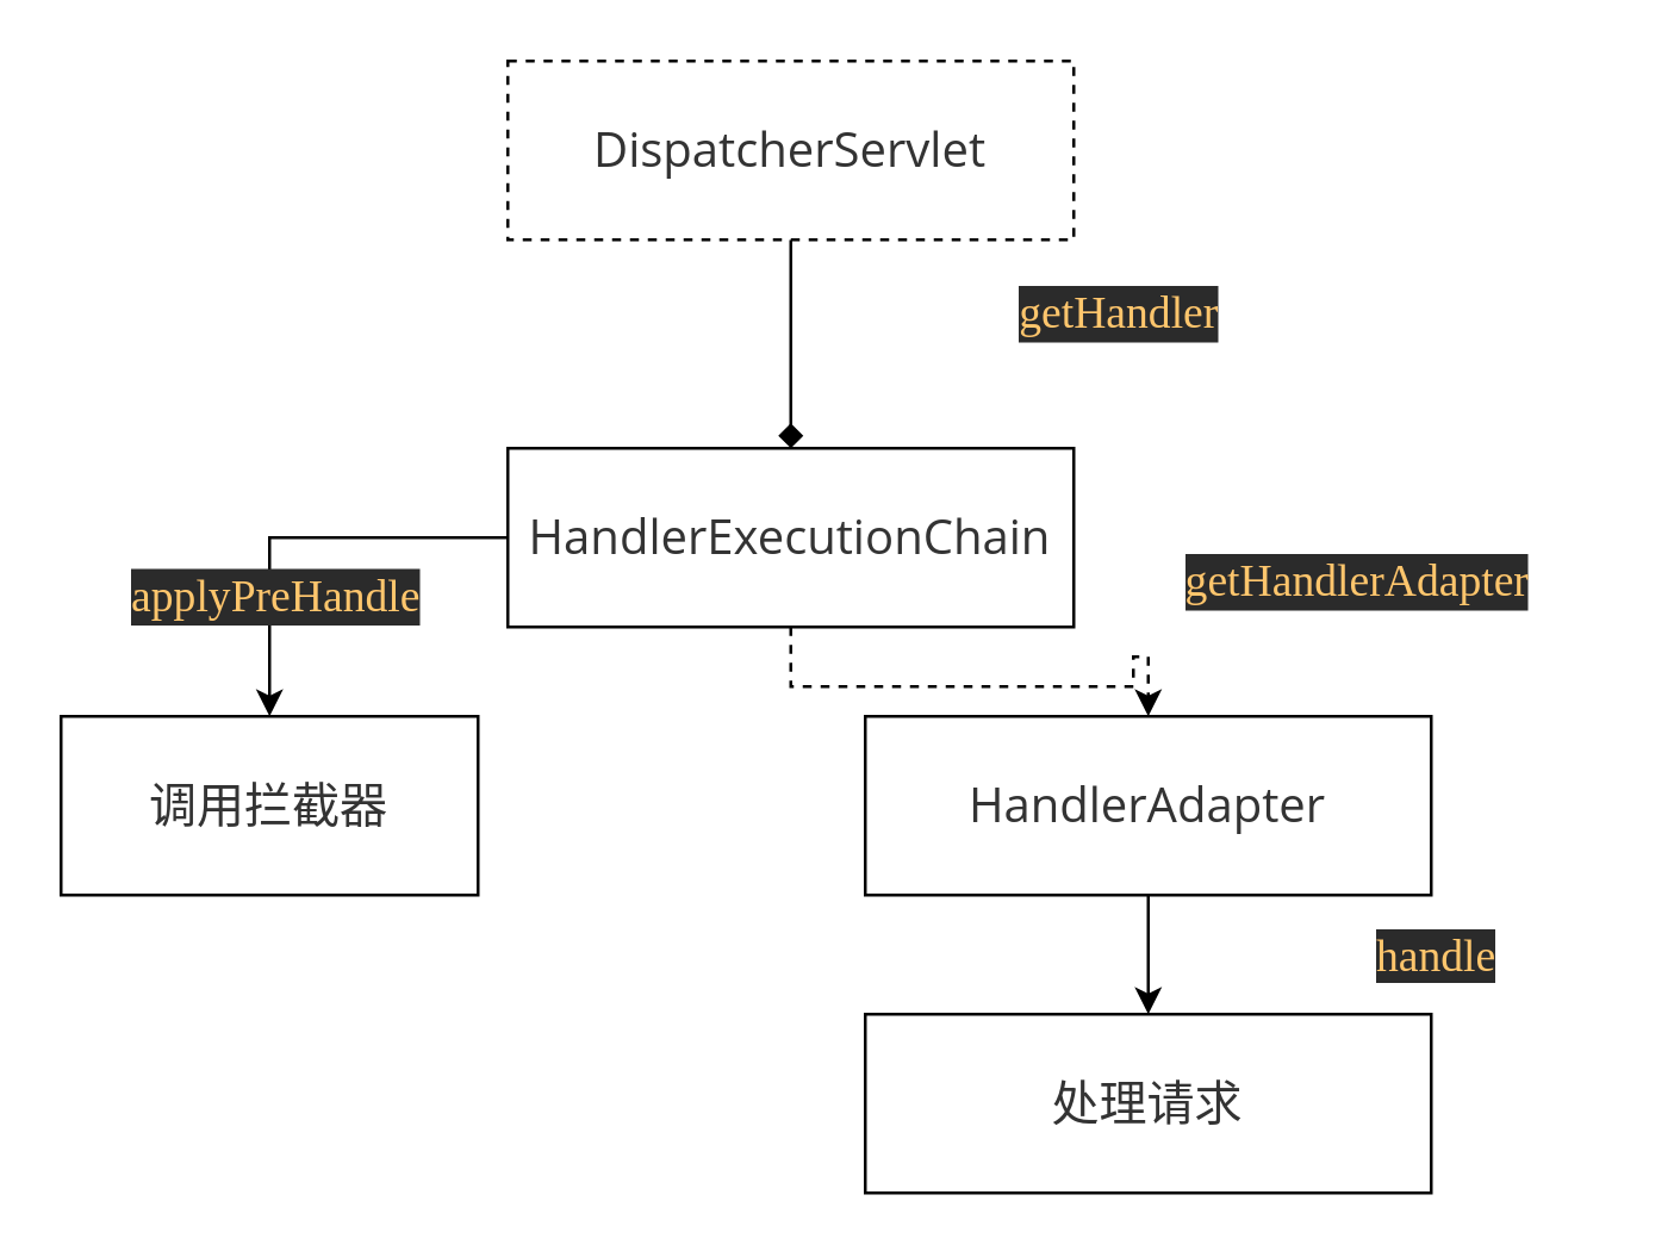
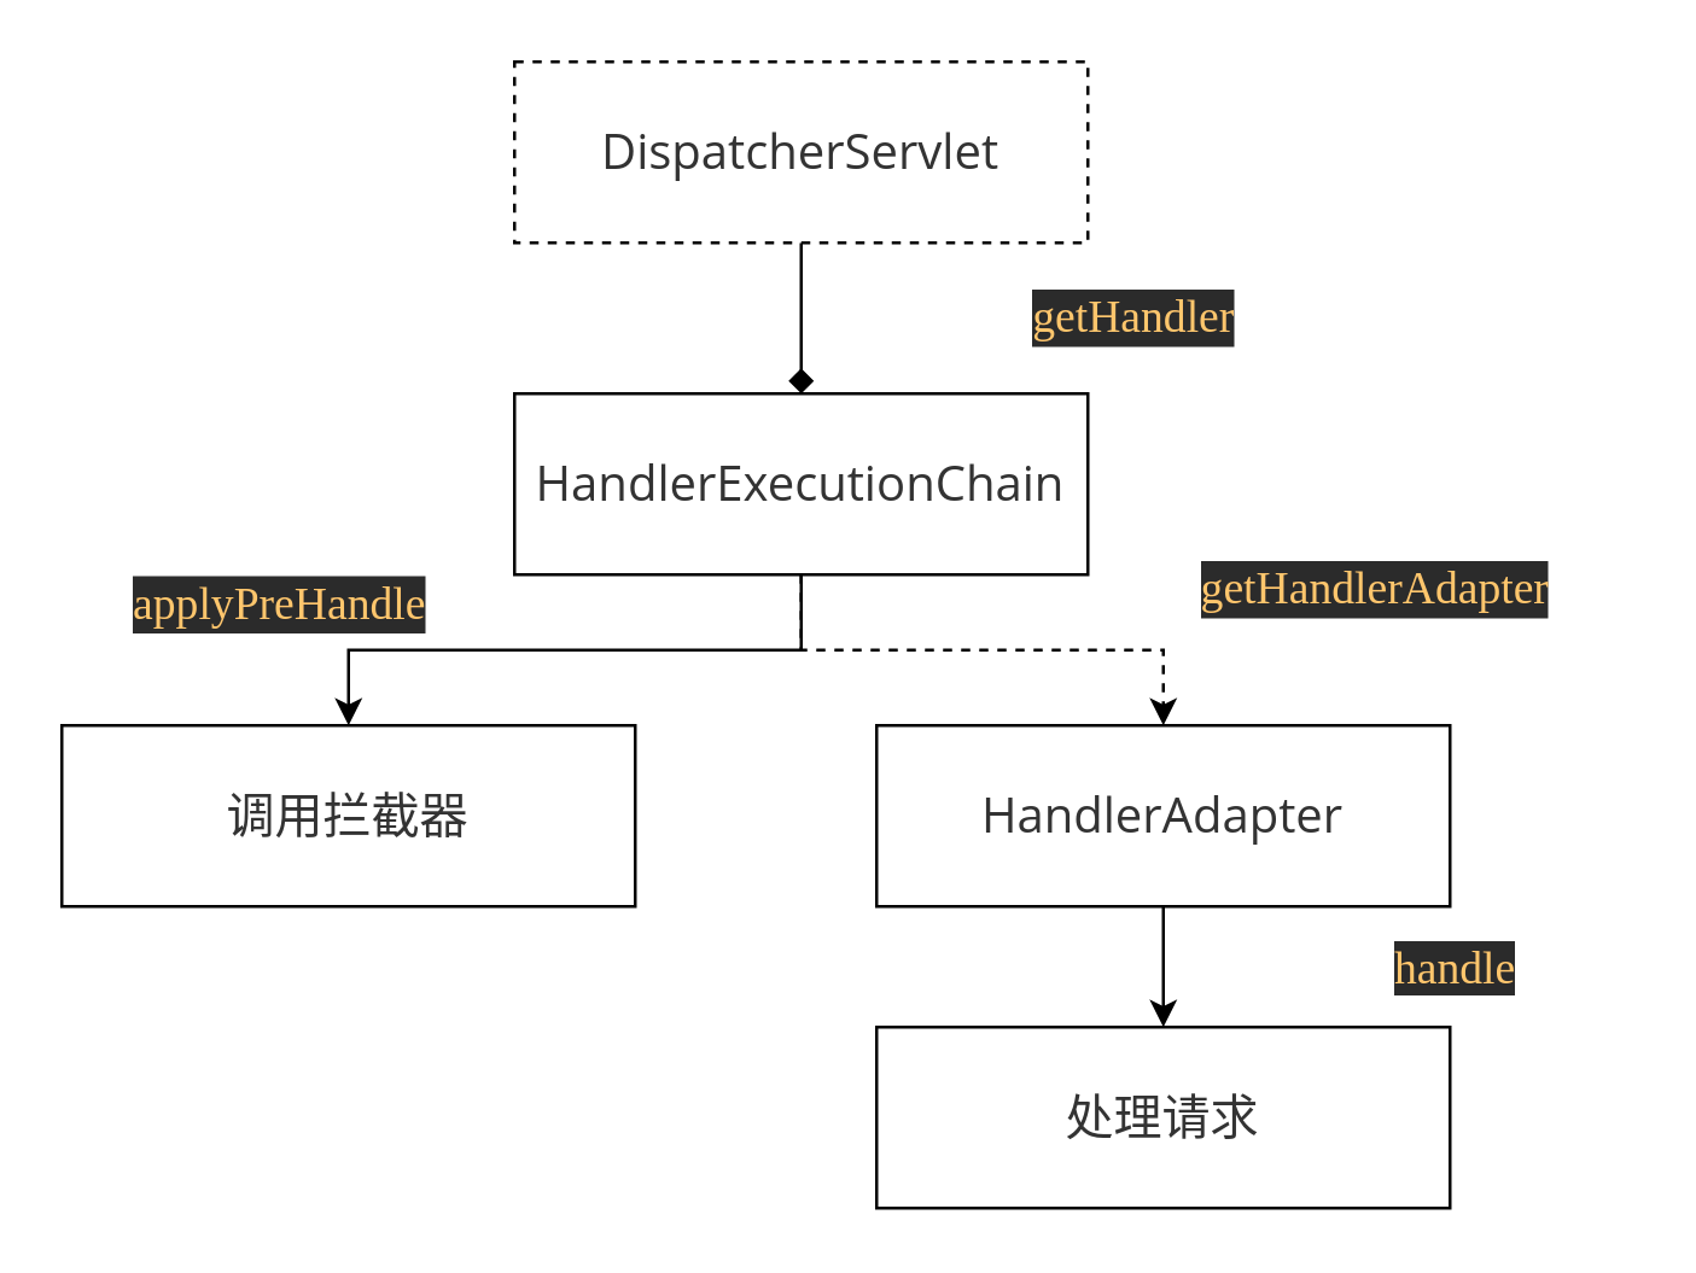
  <mxCell id="0" />
  <mxCell id="1" parent="0" />
  <mxCell id="2" style="edgeStyle=orthogonalEdgeStyle;rounded=0;orthogonalLoop=1;jettySize=auto;html=1;entryX=0.5;entryY=0;entryDx=0;entryDy=0;endArrow=diamond;" edge="1" parent="1" source="3" target="6"><mxGeometry relative="1" as="geometry" /></mxCell>
  <mxCell id="3" value="&lt;span style=&quot;color: rgb(51 , 51 , 51) ; font-family: &amp;#34;open sans&amp;#34; , &amp;#34;clear sans&amp;#34; , &amp;#34;helvetica neue&amp;#34; , &amp;#34;helvetica&amp;#34; , &amp;#34;arial&amp;#34; , sans-serif ; font-size: 16px ; background-color: rgb(255 , 255 , 255)&quot;&gt;DispatcherServlet&lt;/span&gt;" style="rounded=0;whiteSpace=wrap;html=1;fillColor=#ffffff;dashed=1;" vertex="1" parent="1"><mxGeometry x="170" y="20" width="190" height="60" as="geometry" /></mxCell>
  <mxCell id="4" style="edgeStyle=orthogonalEdgeStyle;rounded=0;orthogonalLoop=1;jettySize=auto;html=1;entryX=0.5;entryY=0;entryDx=0;entryDy=0;dashed=1;" edge="1" parent="1" source="6" target="9"><mxGeometry relative="1" as="geometry" /></mxCell>
  <mxCell id="5" style="edgeStyle=orthogonalEdgeStyle;rounded=0;orthogonalLoop=1;jettySize=auto;html=1;entryX=0.5;entryY=0;entryDx=0;entryDy=0;" edge="1" parent="1" source="6" target="11"><mxGeometry relative="1" as="geometry" /></mxCell>
- <mxCell id="6" value="&lt;span style=&quot;color: rgb(51 , 51 , 51) ; font-family: &amp;#34;open sans&amp;#34; , &amp;#34;clear sans&amp;#34; , &amp;#34;helvetica neue&amp;#34; , &amp;#34;helvetica&amp;#34; , &amp;#34;arial&amp;#34; , sans-serif ; font-size: 16px ; background-color: rgb(255 , 255 , 255)&quot;&gt;HandlerExecutionChain&lt;/span&gt;" style="rounded=0;whiteSpace=wrap;html=1;fillColor=#ffffff;" vertex="1" parent="1"><mxGeometry x="170" y="150" width="190" height="60" as="geometry" /></mxCell>
+ <mxCell id="6" value="&lt;span style=&quot;color: rgb(51 , 51 , 51) ; font-family: &amp;#34;open sans&amp;#34; , &amp;#34;clear sans&amp;#34; , &amp;#34;helvetica neue&amp;#34; , &amp;#34;helvetica&amp;#34; , &amp;#34;arial&amp;#34; , sans-serif ; font-size: 16px ; background-color: rgb(255 , 255 , 255)&quot;&gt;HandlerExecutionChain&lt;/span&gt;" style="rounded=0;whiteSpace=wrap;html=1;fillColor=#ffffff;" vertex="1" parent="1"><mxGeometry x="170" y="130" width="190" height="60" as="geometry" /></mxCell>
  <mxCell id="7" value="&lt;pre style=&quot;background-color: #2b2b2b ; color: #a9b7c6 ; font-family: &amp;#34;menlo&amp;#34; ; font-size: 11.3pt&quot;&gt;&lt;span style=&quot;color: #ffc66d&quot;&gt;getHandler&lt;/span&gt;&lt;/pre&gt;" style="text;html=1;align=center;verticalAlign=middle;resizable=0;points=[];autosize=1;" vertex="1" parent="1"><mxGeometry x="320" y="80" width="110" height="50" as="geometry" /></mxCell>
  <mxCell id="8" style="edgeStyle=orthogonalEdgeStyle;rounded=0;orthogonalLoop=1;jettySize=auto;html=1;entryX=0.5;entryY=0;entryDx=0;entryDy=0;" edge="1" parent="1" source="9" target="13"><mxGeometry relative="1" as="geometry" /></mxCell>
  <mxCell id="9" value="&lt;span style=&quot;color: rgb(51 , 51 , 51) ; font-family: &amp;#34;open sans&amp;#34; , &amp;#34;clear sans&amp;#34; , &amp;#34;helvetica neue&amp;#34; , &amp;#34;helvetica&amp;#34; , &amp;#34;arial&amp;#34; , sans-serif ; font-size: 16px ; background-color: rgb(255 , 255 , 255)&quot;&gt;HandlerAdapter&lt;/span&gt;" style="rounded=0;whiteSpace=wrap;html=1;fillColor=#ffffff;" vertex="1" parent="1"><mxGeometry x="290" y="240" width="190" height="60" as="geometry" /></mxCell>
  <mxCell id="10" value="&lt;div&gt;&lt;meta http-equiv=&quot;content-type&quot; content=&quot;text/html; charset=UTF-8&quot;&gt;&lt;pre style=&quot;background-color:#2b2b2b;color:#a9b7c6;font-family:'Menlo';font-size:11.3pt;&quot;&gt;&lt;span style=&quot;color:#ffc66d;&quot;&gt;getHandlerAdapter&lt;/span&gt;&lt;/pre&gt;&lt;/div&gt;" style="text;html=1;align=center;verticalAlign=middle;resizable=0;points=[];autosize=1;" vertex="1" parent="1"><mxGeometry x="370" y="170" width="170" height="50" as="geometry" /></mxCell>
- <mxCell id="11" value="&lt;font color=&quot;#333333&quot; face=&quot;open sans, clear sans, helvetica neue, helvetica, arial, sans-serif&quot;&gt;&lt;span style=&quot;font-size: 16px ; background-color: rgb(255 , 255 , 255)&quot;&gt;调用拦截器&lt;/span&gt;&lt;/font&gt;" style="rounded=0;whiteSpace=wrap;html=1;fillColor=#ffffff;" vertex="1" parent="1"><mxGeometry x="20" y="240" width="140" height="60" as="geometry" /></mxCell>
+ <mxCell id="11" value="&lt;font color=&quot;#333333&quot; face=&quot;open sans, clear sans, helvetica neue, helvetica, arial, sans-serif&quot;&gt;&lt;span style=&quot;font-size: 16px ; background-color: rgb(255 , 255 , 255)&quot;&gt;调用拦截器&lt;/span&gt;&lt;/font&gt;" style="rounded=0;whiteSpace=wrap;html=1;fillColor=#ffffff;" vertex="1" parent="1"><mxGeometry x="20" y="240" width="190" height="60" as="geometry" /></mxCell>
  <mxCell id="12" value="&lt;pre style=&quot;background-color: #2b2b2b ; color: #a9b7c6 ; font-family: &amp;#34;menlo&amp;#34; ; font-size: 11.3pt&quot;&gt;&lt;span style=&quot;color: #ffc66d&quot;&gt;applyPreHandle&lt;/span&gt;&lt;/pre&gt;" style="text;html=1;align=center;verticalAlign=middle;resizable=0;points=[];autosize=1;" vertex="1" parent="1"><mxGeometry x="22" y="175" width="140" height="50" as="geometry" /></mxCell>
  <mxCell id="13" value="&lt;span style=&quot;color: rgb(51 , 51 , 51) ; font-family: &amp;#34;open sans&amp;#34; , &amp;#34;clear sans&amp;#34; , &amp;#34;helvetica neue&amp;#34; , &amp;#34;helvetica&amp;#34; , &amp;#34;arial&amp;#34; , sans-serif ; font-size: 16px ; background-color: rgb(255 , 255 , 255)&quot;&gt;处理请求&lt;/span&gt;" style="rounded=0;whiteSpace=wrap;html=1;fillColor=#ffffff;" vertex="1" parent="1"><mxGeometry x="290" y="340" width="190" height="60" as="geometry" /></mxCell>
  <mxCell id="14" value="&lt;div&gt;&lt;meta http-equiv=&quot;content-type&quot; content=&quot;text/html; charset=UTF-8&quot;&gt;&lt;pre style=&quot;background-color:#2b2b2b;color:#a9b7c6;font-family:'Menlo';font-size:11.3pt;&quot;&gt;&lt;span style=&quot;color:#ffc66d;&quot;&gt;handle&lt;/span&gt;&lt;/pre&gt;&lt;/div&gt;" style="text;whiteSpace=wrap;html=1;" vertex="1" parent="1"><mxGeometry x="460" y="290" width="80" height="60" as="geometry" /></mxCell>
